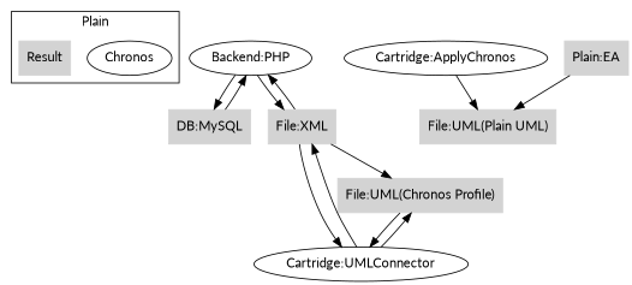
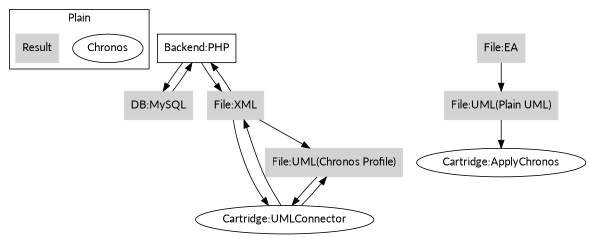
  digraph {
    fontname=Lato
    node [color=lightgrey fontname=Lato shape=box style=filled]
    edge [fontname=Lato]
    n1 [color=black label=Chronos shape=ellipse style=empty]
    Result
-   n3 [color=black label="Backend:PHP" shape=ellipse style=empty]
+   n3 [color=black label="Backend:PHP" style=empty]
    n4 [label="DB:MySQL"]
    n5 [label="File:XML"]
    n6 [color=black label="Cartridge:UMLConnector" shape=ellipse style=empty]
    n7 [label="File:UML(Chronos Profile)"]
    n8 [color=black label="Cartridge:ApplyChronos" shape=ellipse style=empty]
    n9 [label="File:UML(Plain UML)"]
-   n10 [label="Plain:EA"]
+   n10 [label="File:EA"]
    subgraph cluster_1 {
      label=Plain
      n1
      Result
    }
    n3 -> n4
    n3 -> n5
    n4 -> n3
    n5 -> n3
    n5 -> n6
    n5 -> n7
    n6 -> n5
    n6 -> n7
    n7 -> n6
-   n8 -> n9
+   n9 -> n8
    n10 -> n9
  }
